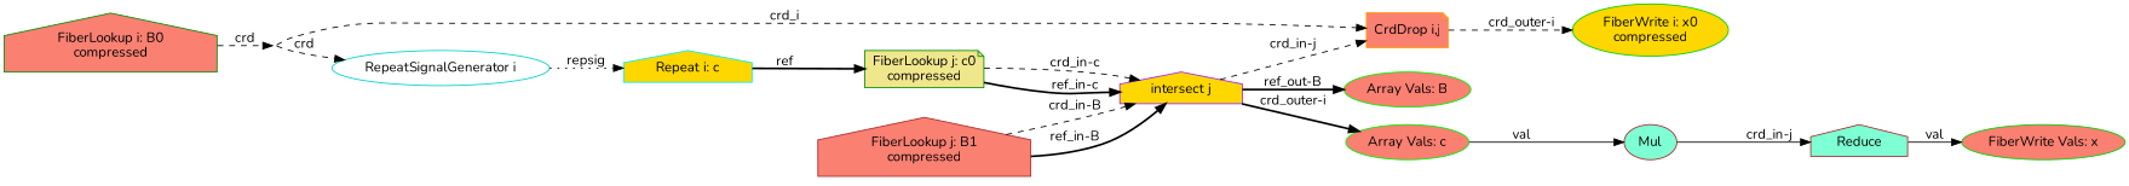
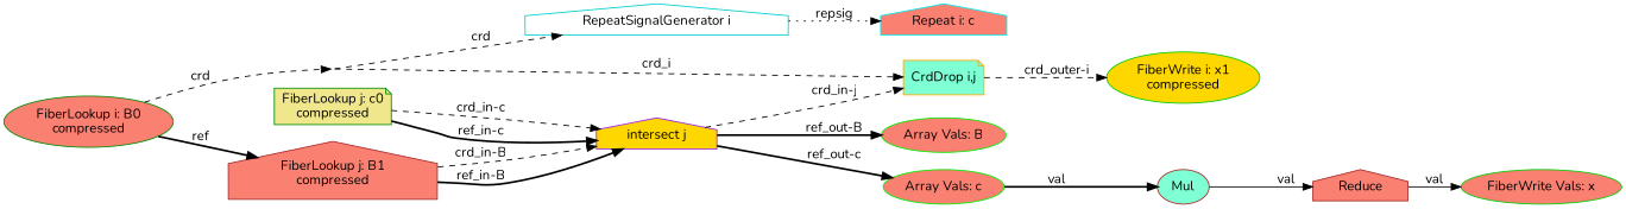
  digraph {
    fontname=Nunito
    rankdir=LR
    node [color=brown fillcolor=salmon fontname=Nunito shape=ellipse style=filled type=fiberlookup]
    edge [fontname=Nunito style=dashed type=crd]
-   n1 [color=green4 format=compressed index=i label="FiberLookup i: B0\ncompressed" root=true shape=house src=true tensor=B]
+   n1 [color=green4 format=compressed index=i label="FiberLookup i: B0\ncompressed" root=true src=true tensor=B]
    13 [shape=point style=invis type=broadcast color="" fillcolor=""]
    n3 [format=compressed index=j label="FiberLookup j: B1\ncompressed" root=false shape=house src=true tensor=B]
-   n4 [color=orange inner=j label="CrdDrop i,j" outer=i shape=note type=crddrop]
-   n5 [color=cyan3 fillcolor=white index=i label="RepeatSignalGenerator i" type=repsiggen]
+   n4 [color=orange fillcolor=aquamarine inner=j label="CrdDrop i,j" outer=i shape=note type=crddrop]
+   n5 [color=cyan3 fillcolor=white index=i label="RepeatSignalGenerator i" shape=house type=repsiggen]
    n6 [color=purple fillcolor=gold index=j label="intersect j" shape=house type=intersect]
-   n7 [color=green3 crdsize=B0_dim fillcolor=gold format=compressed index=i label="FiberWrite i: x0\ncompressed" segsize=2 sink=true tensor=x type=fiberwrite]
-   n8 [color=cyan2 fillcolor=gold index=i label="Repeat i: c" root=true shape=house tensor=c type=repeat]
+   n7 [color=green3 crdsize=B0_dim fillcolor=gold format=compressed index=i label="FiberWrite i: x1\ncompressed" segsize=2 sink=true tensor=x type=fiberwrite]
+   n8 [color=cyan2 index=i label="Repeat i: c" root=true shape=house tensor=c type=repeat]
    n9 [color=green4 fillcolor=khaki format=compressed index=j label="FiberLookup j: c0\ncompressed" root=false shape=note src=true tensor=c]
    n10 [color=green2 label="Array Vals: B" tensor=B type=arrayvals]
    n11 [color=green2 label="Array Vals: c" tensor=c type=arrayvals]
    n12 [fillcolor=aquamarine label=Mul type=mul]
-   n13 [fillcolor=aquamarine label=Reduce shape=house type=reduce]
+   n13 [label=Reduce shape=house type=reduce]
    n14 [color=green3 label="FiberWrite Vals: x" sink=true tensor=x type=fiberwrite]
    n1 -> 13 [label=crd]
+   n1 -> n3 [label=ref style=bold type=ref]
    13 -> n4 [label=crd_i]
    13 -> n5 [label=crd]
    n3 -> n6 [label="crd_in-B"]
    n3 -> n6 [label="ref_in-B" style=bold type=ref]
    n4 -> n7 [label="crd_outer-i"]
    n5 -> n8 [label=repsig style=dotted type=repsig]
    n6 -> n4 [label="crd_in-j"]
    n6 -> n10 [label="ref_out-B" style=bold type=ref]
-   n6 -> n11 [label="crd_outer-i" style=bold type=ref]
-   n8 -> n9 [label=ref style=bold type=ref]
+   n6 -> n11 [label="ref_out-c" style=bold type=ref]
    n9 -> n6 [label="crd_in-c"]
    n9 -> n6 [label="ref_in-c" style=bold type=ref]
-   n11 -> n12 [label=val type=val style=""]
-   n12 -> n13 [label="crd_in-j" type=val style=""]
+   n11 -> n12 [label=val type=val style=bold]
+   n12 -> n13 [label=val type=val style=""]
    n13 -> n14 [label=val type=val style=""]
  }
